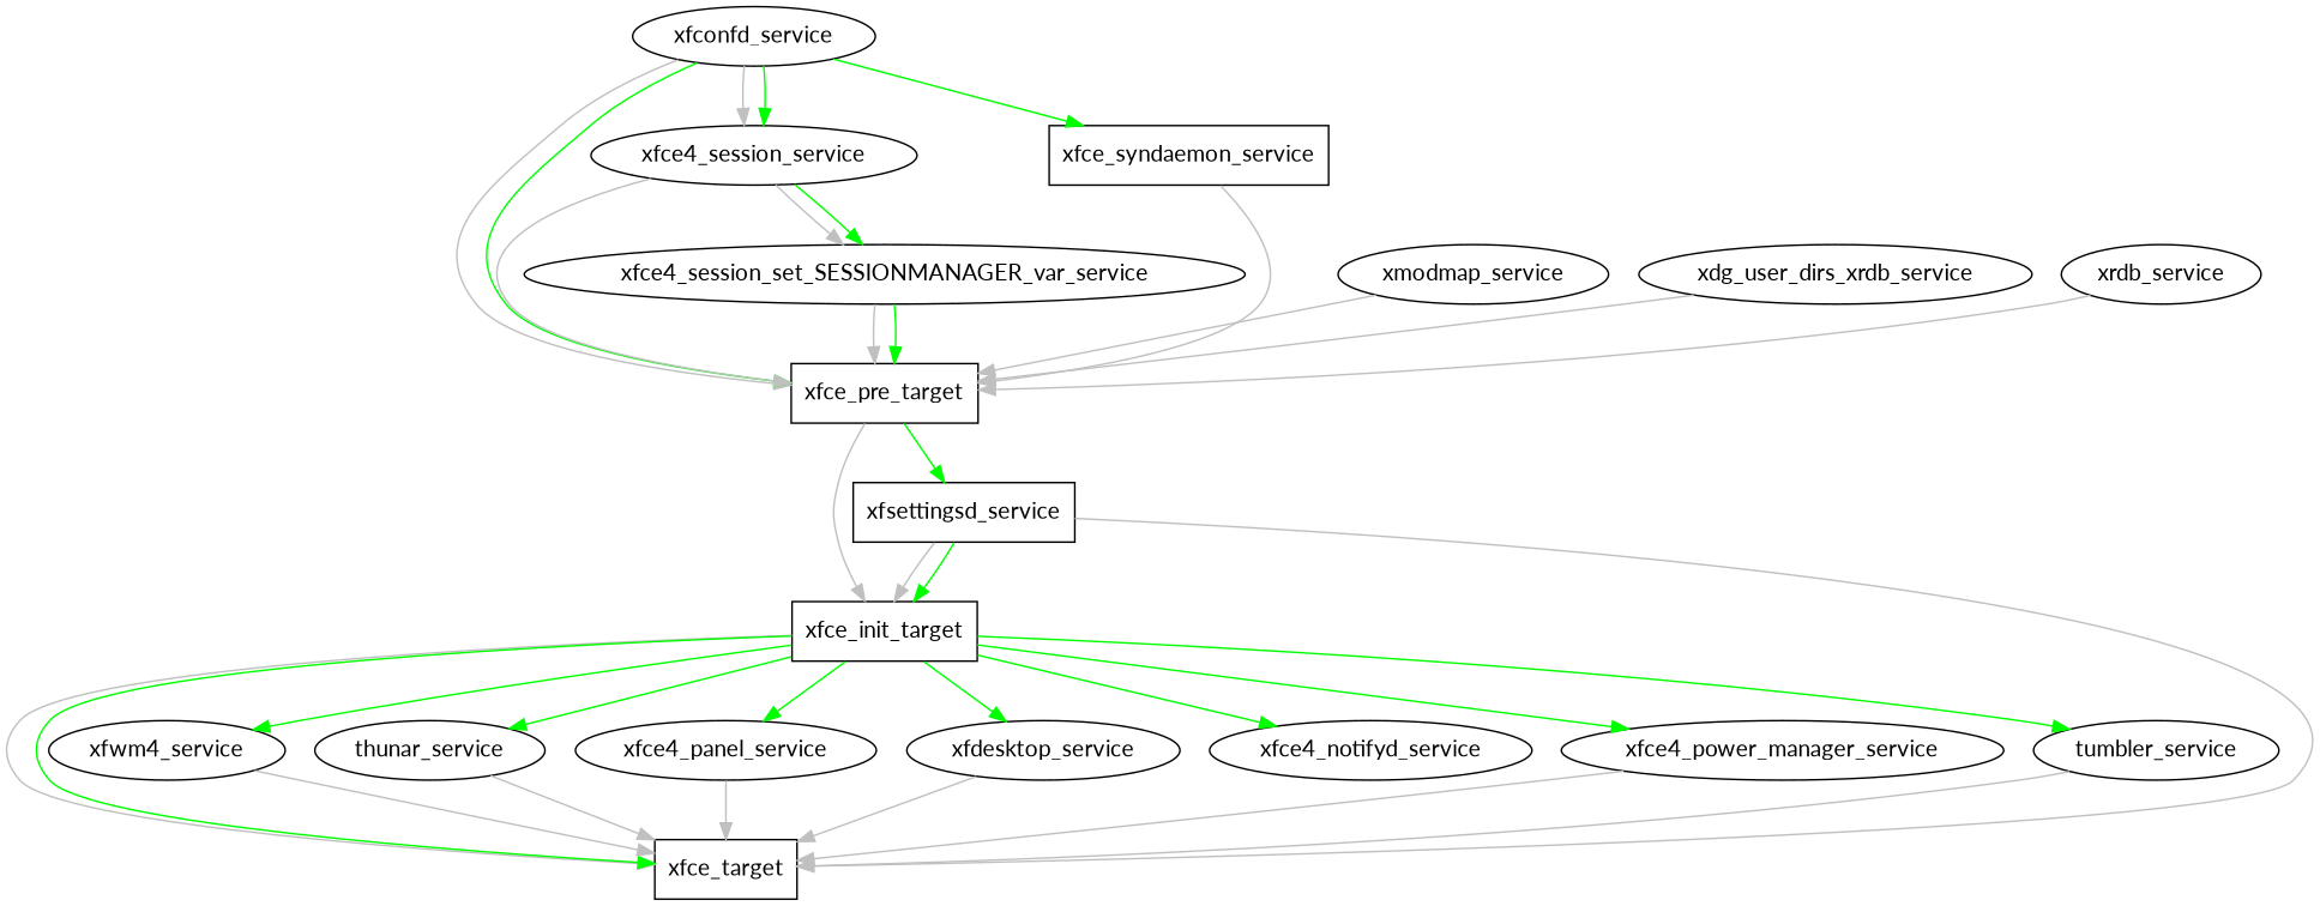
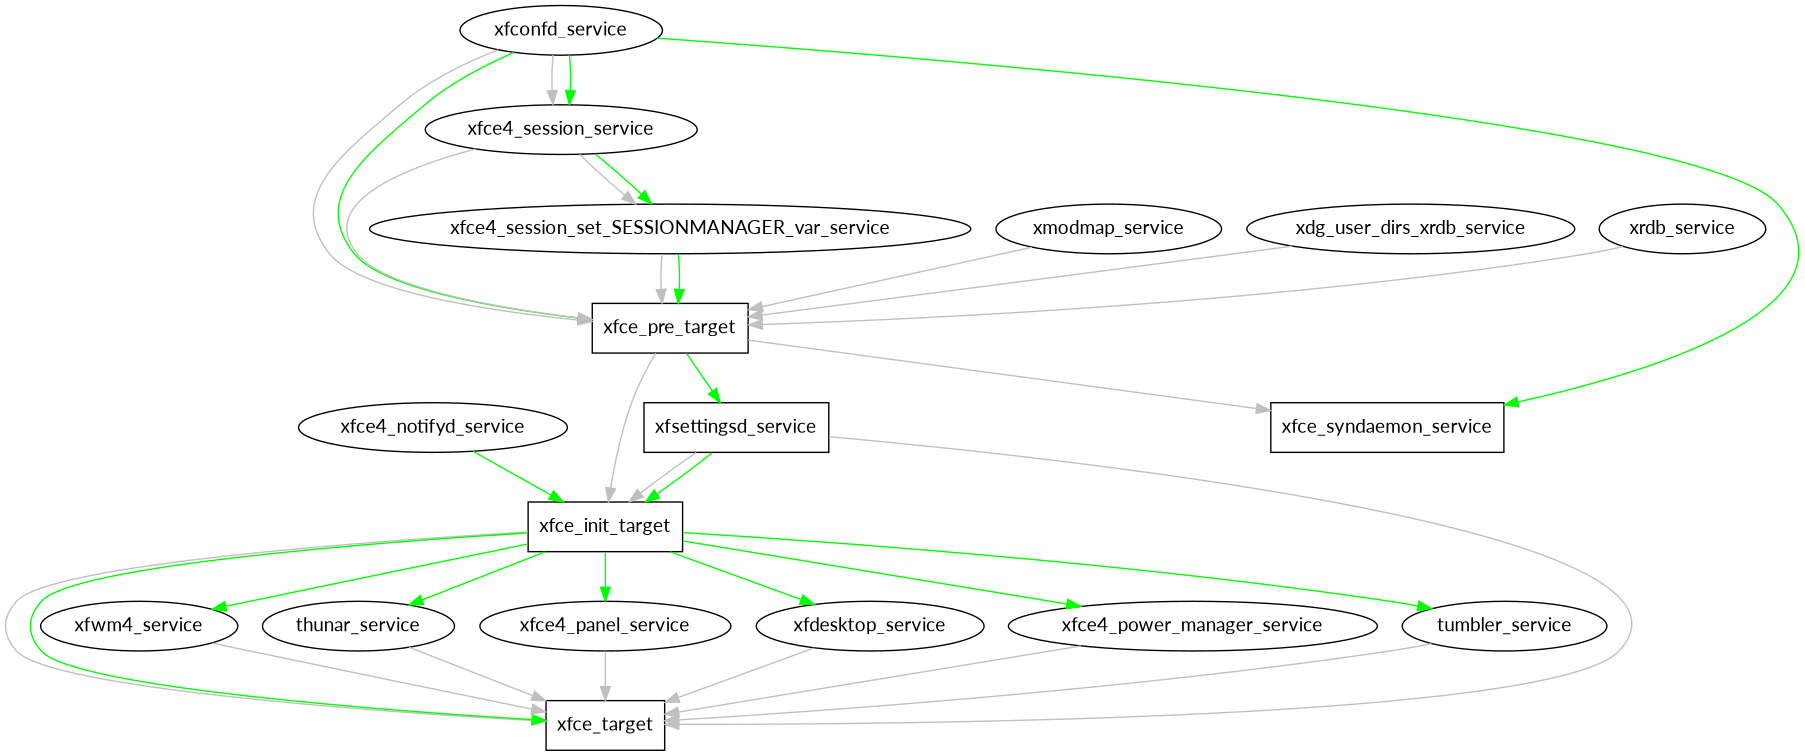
  digraph {
    fontname=Lato
    node [fontname=Lato shape=oval]
    edge [color=grey fontname=Lato]
    xfce_pre_target [shape=box]
    xfce_init_target [shape=box]
    xfsettingsd_service [shape=box]
    xfce_target [shape=box]
    xfwm4_service
    thunar_service
    xfce4_panel_service
    xfdesktop_service
    xfce4_notifyd_service
    xfce4_power_manager_service
    tumbler_service
    xfconfd_service
    xfce4_session_service
    xfce_syndaemon_service [shape=box]
    xfce4_session_set_SESSIONMANAGER_var_service
    xmodmap_service
    n17 [label=xdg_user_dirs_xrdb_service]
    xrdb_service
    xfce_pre_target -> xfce_init_target
    xfce_pre_target -> xfsettingsd_service [color=green]
    xfce_init_target -> xfce_target
    xfce_init_target -> xfce_target [color=green]
    xfce_init_target -> xfwm4_service [color=green]
    xfce_init_target -> thunar_service [color=green]
    xfce_init_target -> xfce4_panel_service [color=green]
    xfce_init_target -> xfdesktop_service [color=green]
-   xfce_init_target -> xfce4_notifyd_service [color=green]
+   xfce4_notifyd_service -> xfce_init_target [color=green]
    xfce_init_target -> xfce4_power_manager_service [color=green]
    xfce_init_target -> tumbler_service [color=green]
    xfsettingsd_service -> xfce_init_target
    xfsettingsd_service -> xfce_init_target [color=green]
    xfsettingsd_service -> xfce_target
    xfwm4_service -> xfce_target
    thunar_service -> xfce_target
    xfce4_panel_service -> xfce_target
    xfdesktop_service -> xfce_target
    xfce4_power_manager_service -> xfce_target
    tumbler_service -> xfce_target
    xfconfd_service -> xfce_pre_target
    xfconfd_service -> xfce_pre_target [color=green]
    xfconfd_service -> xfce4_session_service
    xfconfd_service -> xfce4_session_service [color=green]
    xfconfd_service -> xfce_syndaemon_service [color=green]
    xfce4_session_service -> xfce_pre_target
    xfce4_session_service -> xfce4_session_set_SESSIONMANAGER_var_service
    xfce4_session_service -> xfce4_session_set_SESSIONMANAGER_var_service [color=green]
-   xfce_syndaemon_service -> xfce_pre_target
+   xfce_pre_target -> xfce_syndaemon_service
    xfce4_session_set_SESSIONMANAGER_var_service -> xfce_pre_target
    xfce4_session_set_SESSIONMANAGER_var_service -> xfce_pre_target [color=green]
    xmodmap_service -> xfce_pre_target
    n17 -> xfce_pre_target
    xrdb_service -> xfce_pre_target
  }
